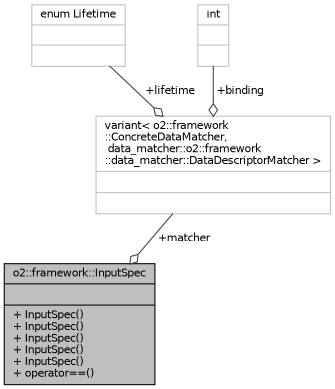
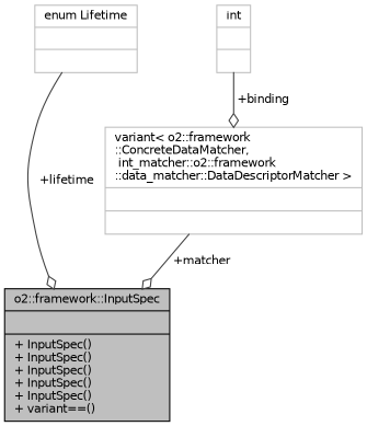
  digraph {
    node [color=grey75 fontname=Helvetica fontsize=10 shape=record]
    edge [arrowhead=odiamond color=grey25 fontname=Helvetica fontsize=10 labelfontname=Helvetica labelfontsize=10 style=solid]
-   n1 [color=black fillcolor=grey75 fontcolor=black height=0.2 label="{o2::framework::InputSpec\n||+ InputSpec()\l+ InputSpec()\l+ InputSpec()\l+ InputSpec()\l+ InputSpec()\l+ operator==()\l}" style=filled width=0.4]
-   n2 [height=0.2 label="{variant\< o2::framework\l::ConcreteDataMatcher,\l data_matcher::o2::framework\l::data_matcher::DataDescriptorMatcher \>\n||}" width=0.4]
+   n1 [color=black fillcolor=grey75 fontcolor=black height=0.2 label="{o2::framework::InputSpec\n||+ InputSpec()\l+ InputSpec()\l+ InputSpec()\l+ InputSpec()\l+ InputSpec()\l+ variant==()\l}" style=filled width=0.4]
+   n2 [height=0.2 label="{variant\< o2::framework\l::ConcreteDataMatcher,\l int_matcher::o2::framework\l::data_matcher::DataDescriptorMatcher \>\n||}" width=0.4]
    n3 [height=0.2 label="{enum Lifetime\n||}" width=0.4]
    n4 [height=0.2 label="{int\n||}" width=0.4]
    n2 -> n1 [label=" +matcher"]
-   n3 -> n2 [label=" +lifetime"]
+   n3 -> n1 [label=" +lifetime"]
    n4 -> n2 [label=" +binding"]
  }
